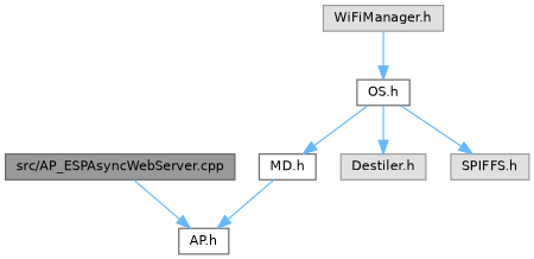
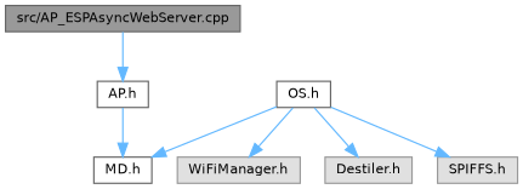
  digraph {
    node [color=grey40 fillcolor=white fontname=Helvetica fontsize=10 shape=box style=filled]
    edge [color=steelblue1 fontname=Helvetica fontsize=10 labelfontname=Helvetica labelfontsize=10 style=solid]
    n1 [color=gray40 fillcolor=grey60 fontcolor=black height=0.2 label="src/AP_ESPAsyncWebServer.cpp" width=0.4]
    n2 [height=0.2 label="AP.h" width=0.4]
    n3 [height=0.2 label="MD.h" width=0.4]
    n4 [height=0.2 label="OS.h" width=0.4]
    n5 [color=grey60 fillcolor="#E0E0E0" height=0.2 label="WiFiManager.h" width=0.4]
    n6 [color=grey60 fillcolor="#E0E0E0" height=0.2 label="Destiler.h" width=0.4]
    n7 [color=grey60 fillcolor="#E0E0E0" height=0.2 label="SPIFFS.h" width=0.4]
    n1 -> n2
-   n3 -> n2
+   n2 -> n3
    n4 -> n3
-   n5 -> n4
+   n4 -> n5
    n4 -> n6
    n4 -> n7
  }
